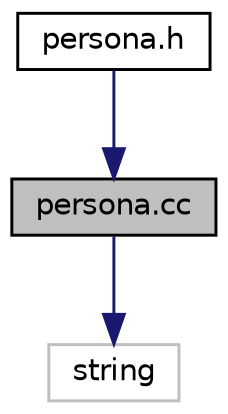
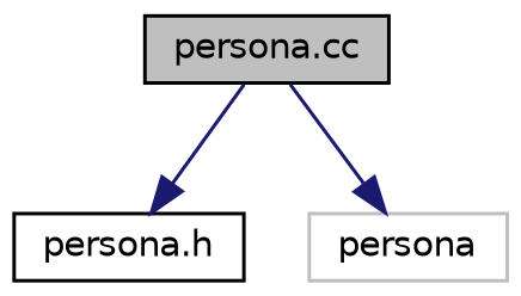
  digraph {
    node [color=black fillcolor=white fontname=Helvetica fontsize=10 shape=record style=filled]
    edge [color=midnightblue fontname=Helvetica fontsize=10 labelfontname=Helvetica labelfontsize=10 style=solid]
    n1 [fillcolor=grey75 fontcolor=black height=0.2 label="persona.cc" width=0.4]
    n2 [height=0.2 label="persona.h" width=0.4]
-   n3 [color=grey75 height=0.2 label=string width=0.4]
-   n2 -> n1
+   n3 [color=grey75 height=0.2 label=persona width=0.4]
+   n1 -> n2
    n1 -> n3
  }
